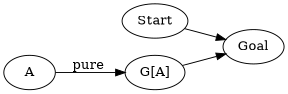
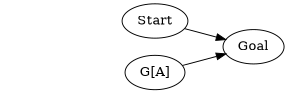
  digraph {
    rankdir=LR
    Start
    Goal
-   n3 [label=A]
    n4 [label="G[A]"]
    Start -> Goal
-   n3 -> n4 [label=pure]
    n4 -> Goal
  }
